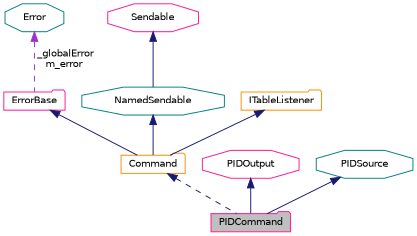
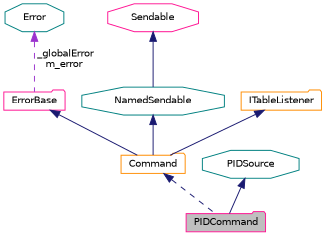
  digraph {
    fontname="DejaVu Sans"
    node [color=deeppink fontname="DejaVu Sans" fontsize=10 shape=octagon]
    edge [color=midnightblue dir=back fontname="DejaVu Sans" fontsize=10 labelfontname=FreeSans labelfontsize=10 style=solid]
    n1 [fillcolor=grey75 fontcolor=black height=0.2 label=PIDCommand shape=folder style=filled width=0.4]
    n2 [color=darkorange height=0.2 label=Command shape=folder width=0.4]
    n3 [height=0.2 label=ErrorBase shape=folder width=0.4]
    n4 [color=teal height=0.2 label=Error width=0.4]
    n5 [color=teal height=0.2 label=NamedSendable width=0.4]
    n6 [height=0.2 label=Sendable width=0.4]
    n7 [color=darkorange height=0.2 label=ITableListener shape=folder width=0.4]
-   n8 [height=0.2 label=PIDOutput width=0.4]
    n9 [color=teal height=0.2 label=PIDSource width=0.4]
    n2 -> n1 [style=dashed]
    n3 -> n2
    n4 -> n3 [color=darkorchid3 label=" _globalError\nm_error" style=dashed]
    n5 -> n2
    n6 -> n5
    n7 -> n2
-   n8 -> n1
    n9 -> n1
  }
